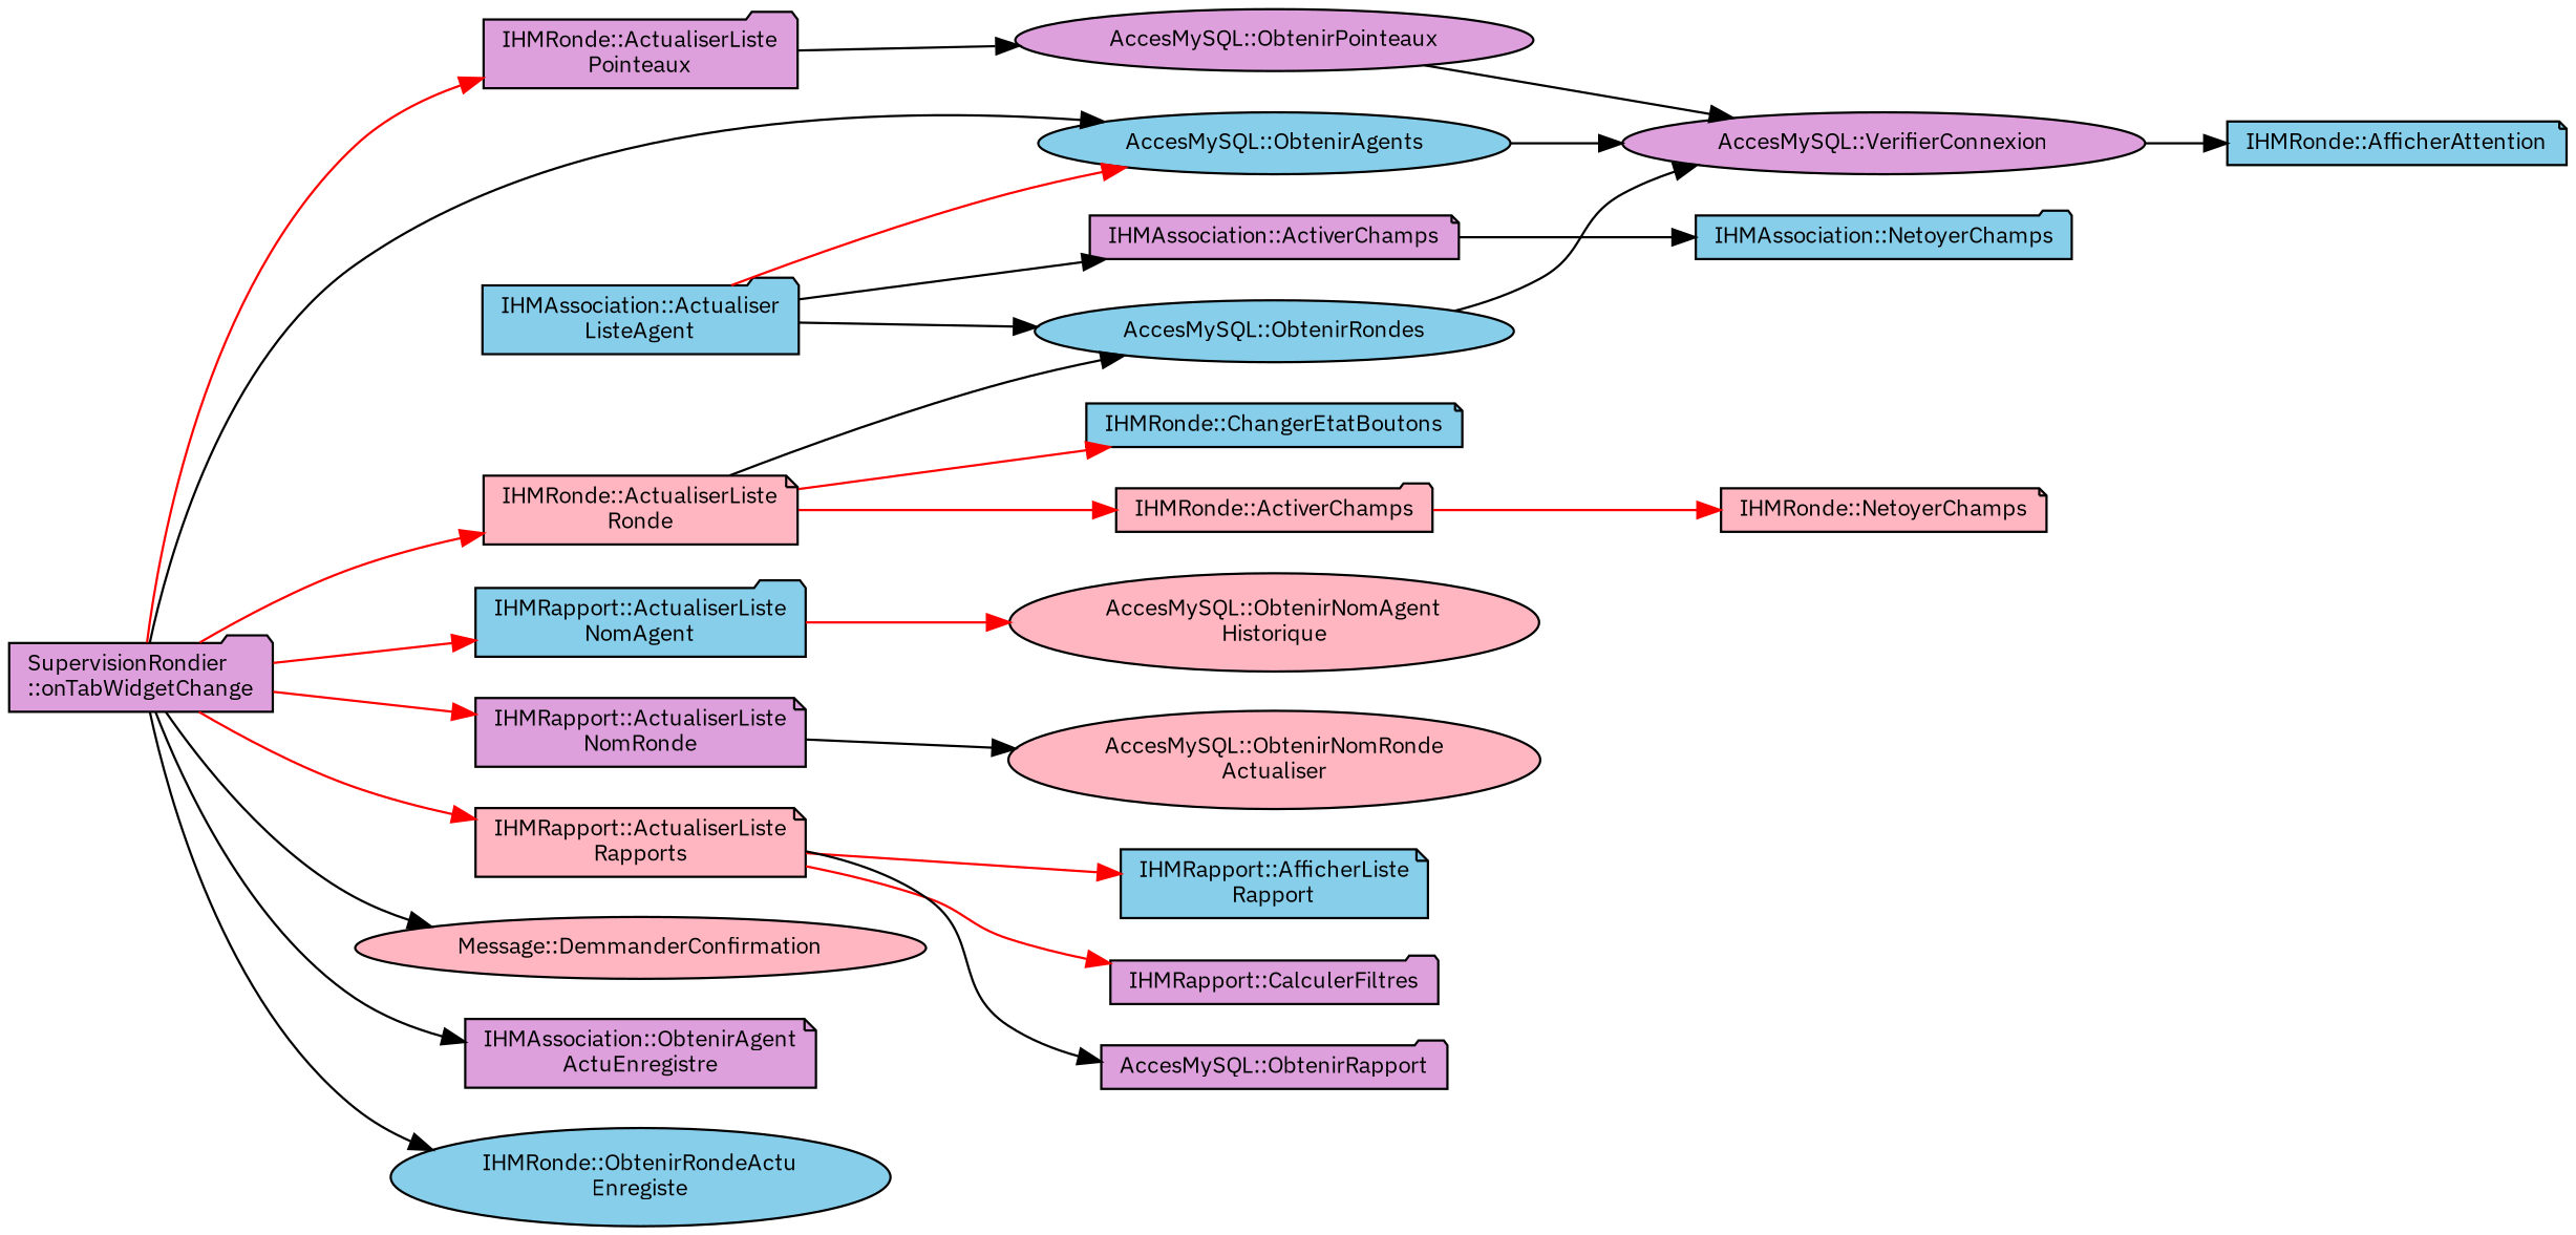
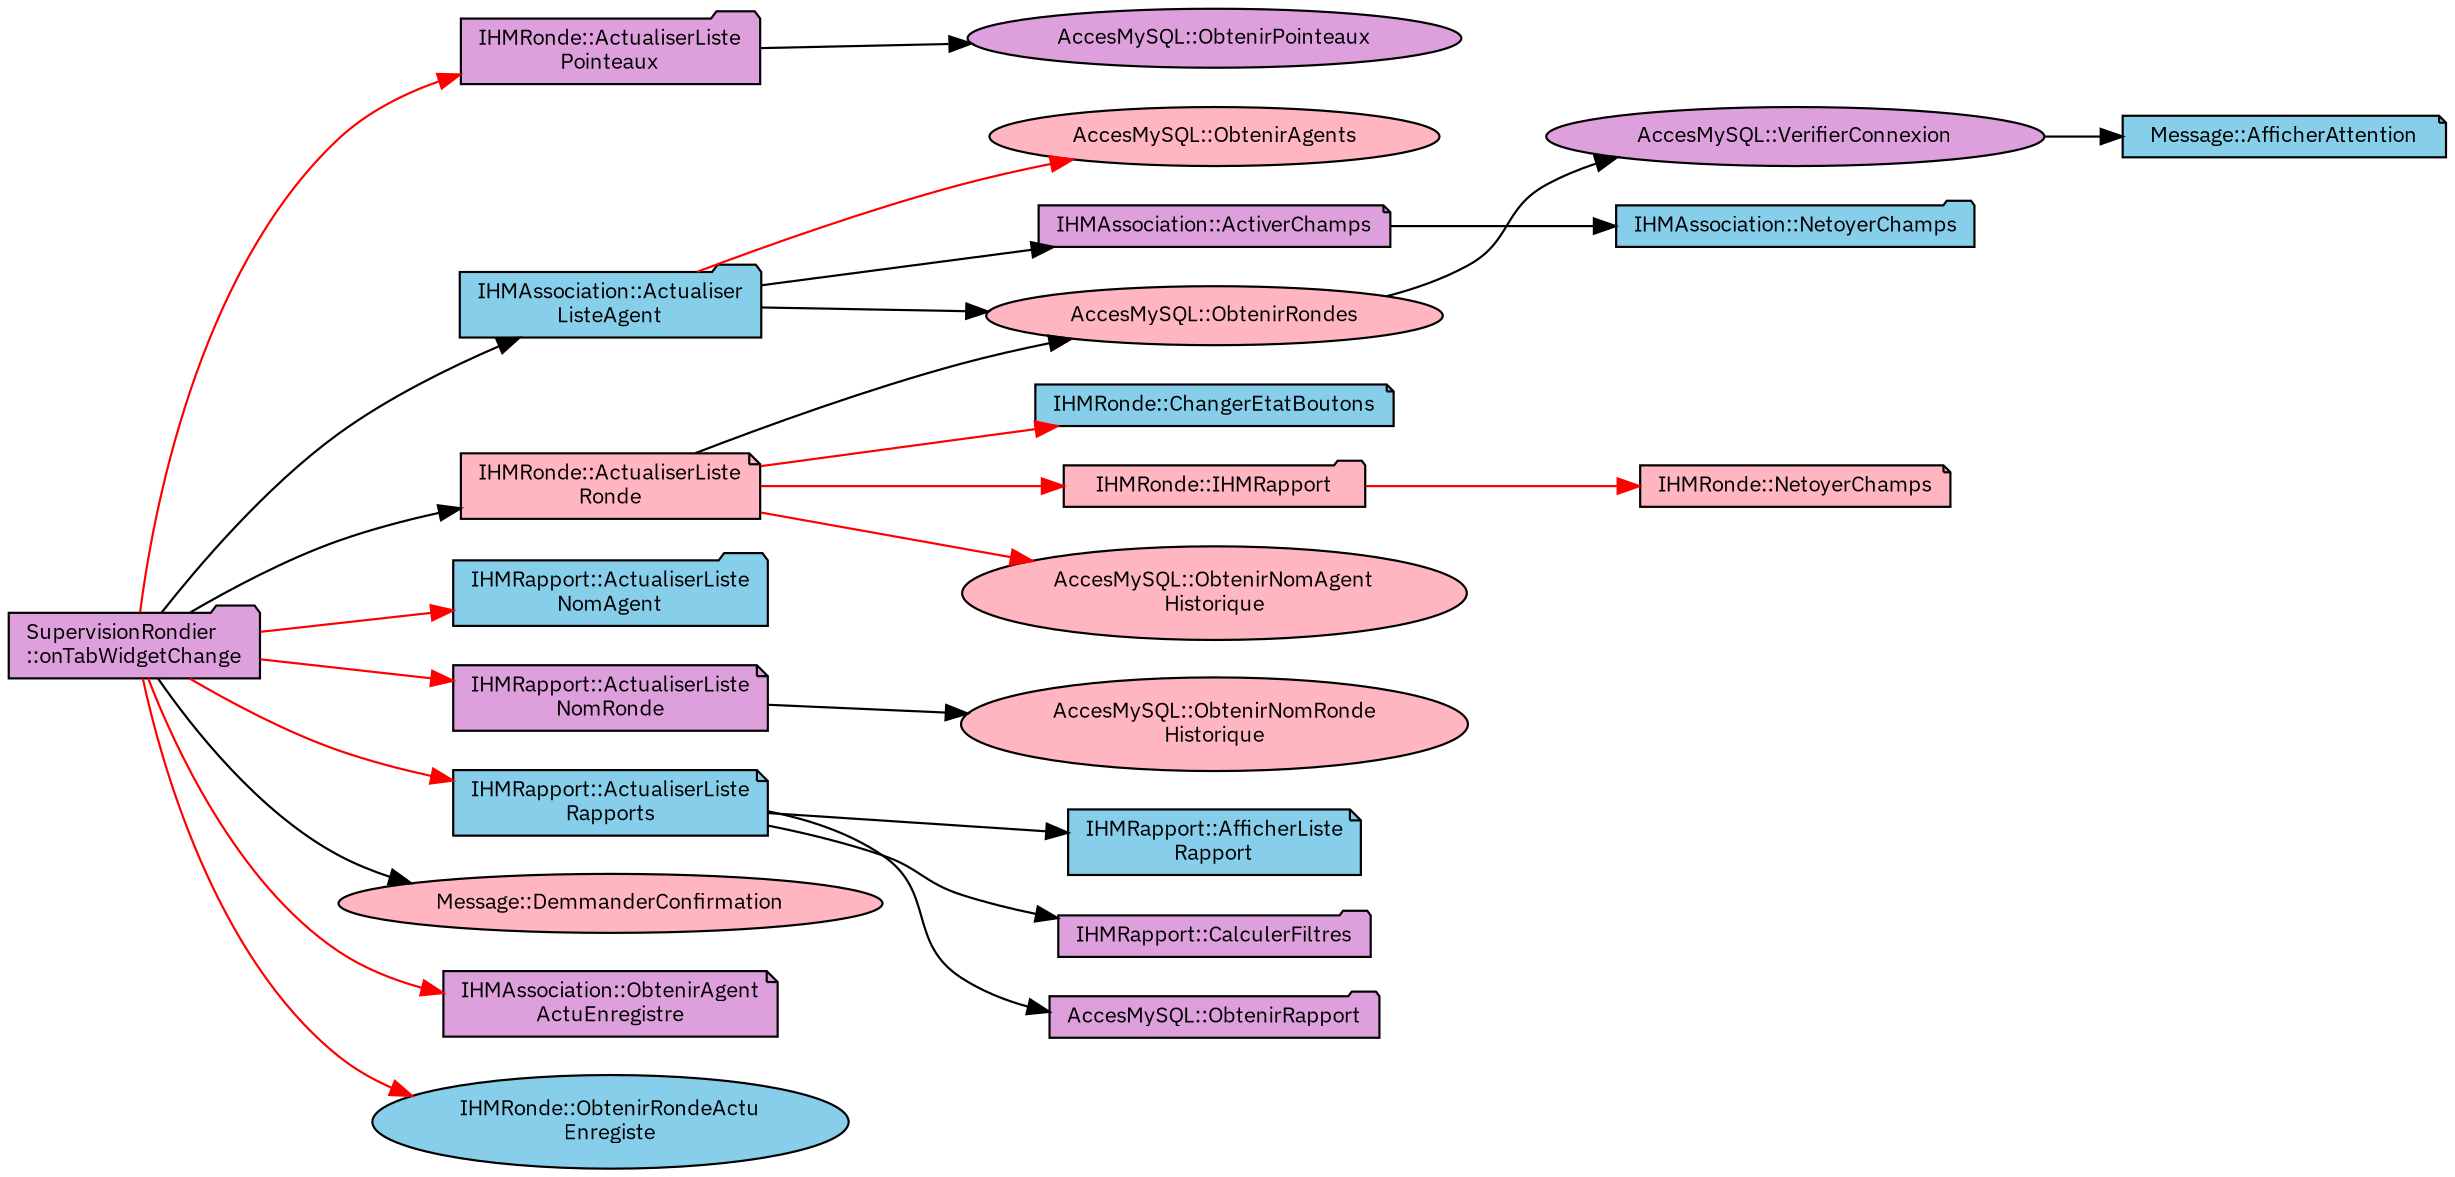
  digraph {
    fontname="IBM Plex Sans"
    rankdir=LR
    node [color=black fillcolor=plum fontname="IBM Plex Sans" fontsize=10 shape=note style=filled]
    edge [color=red fontname="IBM Plex Sans" fontsize=10 labelfontname=Helvetica labelfontsize=10 style=solid]
    n1 [fontcolor=black height=0.2 label="SupervisionRondier\l::onTabWidgetChange" shape=folder width=0.4]
    n2 [fillcolor=skyblue height=0.2 label="IHMAssociation::Actualiser\lListeAgent" shape=folder width=0.4]
    n3 [fillcolor=skyblue height=0.2 label="IHMRapport::ActualiserListe\lNomAgent" shape=folder width=0.4]
    n4 [height=0.2 label="IHMRapport::ActualiserListe\lNomRonde" width=0.4]
    n5 [height=0.2 label="IHMRonde::ActualiserListe\lPointeaux" shape=folder width=0.4]
-   n6 [fillcolor=lightpink height=0.2 label="IHMRapport::ActualiserListe\lRapports" width=0.4]
+   n6 [fillcolor=skyblue height=0.2 label="IHMRapport::ActualiserListe\lRapports" width=0.4]
    n7 [fillcolor=lightpink height=0.2 label="IHMRonde::ActualiserListe\lRonde" width=0.4]
    n8 [fillcolor=lightpink height=0.2 label="Message::DemmanderConfirmation" shape=ellipse width=0.4]
    n9 [height=0.2 label="IHMAssociation::ObtenirAgent\lActuEnregistre" width=0.4]
    n10 [fillcolor=skyblue height=0.2 label="IHMRonde::ObtenirRondeActu\lEnregiste" shape=ellipse width=0.4]
    n11 [height=0.2 label="IHMAssociation::ActiverChamps" width=0.4]
-   n12 [fillcolor=skyblue height=0.2 label="AccesMySQL::ObtenirAgents" shape=ellipse width=0.4]
-   n13 [fillcolor=skyblue height=0.2 label="AccesMySQL::ObtenirRondes" shape=ellipse width=0.4]
+   n12 [fillcolor=lightpink height=0.2 label="AccesMySQL::ObtenirAgents" shape=ellipse width=0.4]
+   n13 [fillcolor=lightpink height=0.2 label="AccesMySQL::ObtenirRondes" shape=ellipse width=0.4]
    n14 [fillcolor=lightpink height=0.2 label="AccesMySQL::ObtenirNomAgent\lHistorique" shape=ellipse width=0.4]
-   n15 [fillcolor=lightpink height=0.2 label="AccesMySQL::ObtenirNomRonde\lActualiser" shape=ellipse width=0.4]
+   n15 [fillcolor=lightpink height=0.2 label="AccesMySQL::ObtenirNomRonde\lHistorique" shape=ellipse width=0.4]
    n16 [height=0.2 label="AccesMySQL::ObtenirPointeaux" shape=ellipse width=0.4]
    n17 [fillcolor=skyblue height=0.2 label="IHMRapport::AfficherListe\lRapport" width=0.4]
    n18 [height=0.2 label="IHMRapport::CalculerFiltres" shape=folder width=0.4]
    n19 [height=0.2 label="AccesMySQL::ObtenirRapport" shape=folder width=0.4]
-   n20 [fillcolor=lightpink height=0.2 label="IHMRonde::ActiverChamps" shape=folder width=0.4]
+   n20 [fillcolor=lightpink height=0.2 label="IHMRonde::IHMRapport" shape=folder width=0.4]
    n21 [fillcolor=skyblue height=0.2 label="IHMRonde::ChangerEtatBoutons" width=0.4]
    n22 [fillcolor=skyblue height=0.2 label="IHMAssociation::NetoyerChamps" shape=folder width=0.4]
    n23 [height=0.2 label="AccesMySQL::VerifierConnexion" shape=ellipse width=0.4]
-   n24 [fillcolor=skyblue height=0.2 label="IHMRonde::AfficherAttention" width=0.4]
+   n24 [fillcolor=skyblue height=0.2 label="Message::AfficherAttention" width=0.4]
    n25 [fillcolor=lightpink height=0.2 label="IHMRonde::NetoyerChamps" width=0.4]
-   n1 -> n12 [color=black]
+   n1 -> n2 [color=black]
    n1 -> n3
    n1 -> n4
    n1 -> n5
    n1 -> n6
-   n1 -> n7
+   n1 -> n7 [color=black]
    n1 -> n8 [color=black]
-   n1 -> n9 [color=black]
-   n1 -> n10 [color=black]
+   n1 -> n9
+   n1 -> n10
    n2 -> n11 [color=black]
    n2 -> n12
    n2 -> n13 [color=black]
-   n3 -> n14
+   n7 -> n14
    n4 -> n15 [color=black]
    n5 -> n16 [color=black]
-   n6 -> n17
-   n6 -> n18
+   n6 -> n17 [color=black]
+   n6 -> n18 [color=black]
    n6 -> n19 [color=black]
    n7 -> n13 [color=black]
    n7 -> n20
    n7 -> n21
    n11 -> n22 [color=black]
-   n12 -> n23 [color=black]
    n13 -> n23 [color=black]
-   n16 -> n23 [color=black]
    n20 -> n25
    n23 -> n24 [color=black]
  }
